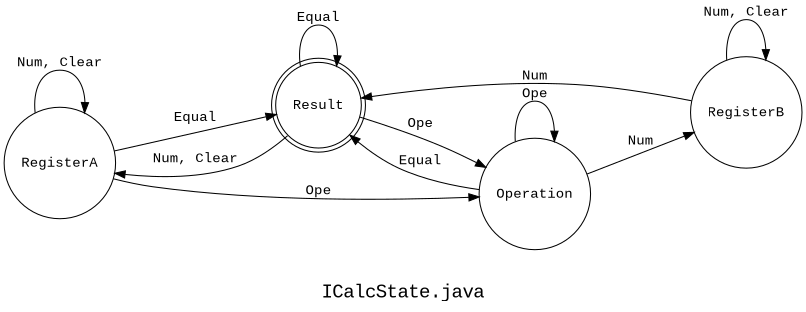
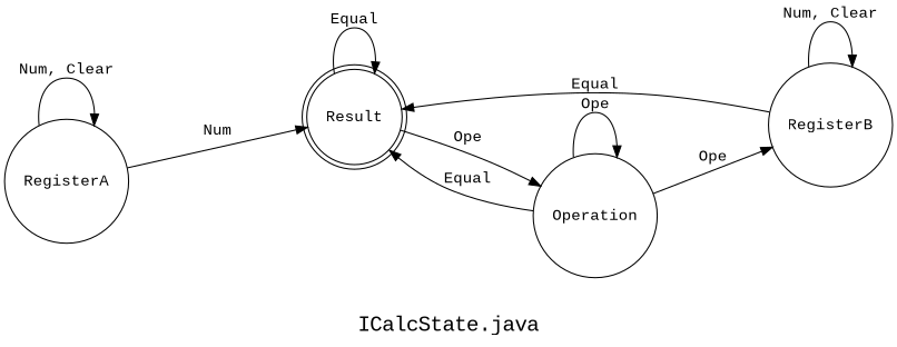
  digraph {
    fontname="Liberation Mono"
    fontsize=18
    label="ICalcState.java"
    labeljust=c
    labelloc=b
    nodesep=0.5
    rankdir=LR
    ranksep=1.0
    splines=spline
    style=filled
    node [fontname="Liberation Mono" fontsize=14 margin=0.05 shape=circle]
    edge [fontname="Liberation Mono"]
    RegisterA
    Result [shape=doublecircle]
    Operation
    RegisterB
    RegisterA -> RegisterA [label="Num, Clear"]
-   RegisterA -> Result [label=Equal]
-   RegisterA -> Operation [label=Ope]
-   Result -> RegisterA [label="Num, Clear"]
+   RegisterA -> Result [label=Num]
    Result -> Result [label=Equal]
    Result -> Operation [label=Ope]
    Operation -> Result [label=Equal]
    Operation -> Operation [label=Ope]
-   Operation -> RegisterB [label=Num]
-   RegisterB -> Result [label=Num]
+   Operation -> RegisterB [label=Ope]
+   RegisterB -> Result [label=Equal]
    RegisterB -> RegisterB [label="Num, Clear"]
  }
